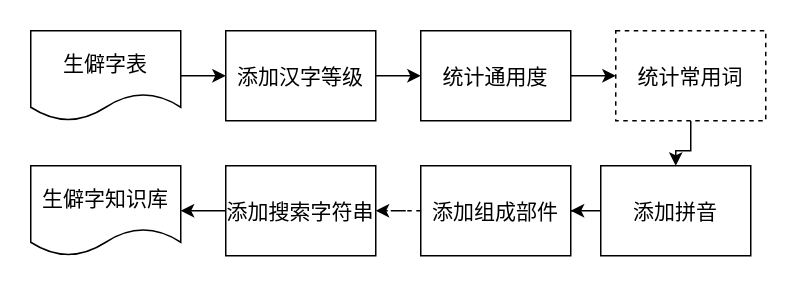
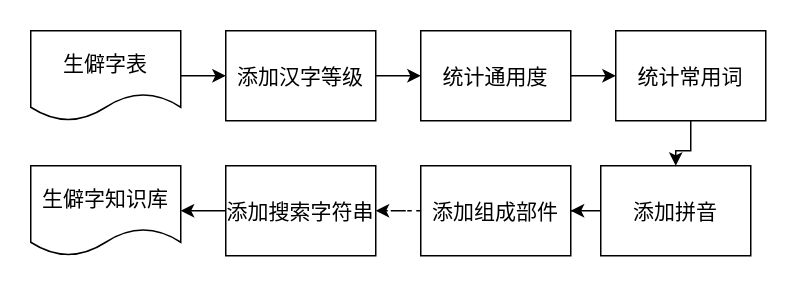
  <mxCell id="0" />
  <mxCell id="1" parent="0" />
  <mxCell id="2" value="" style="edgeStyle=orthogonalEdgeStyle;rounded=0;orthogonalLoop=1;jettySize=auto;fontSize=14;fontFamily=SimSun;" parent="1" source="3" target="7" edge="1"><mxGeometry relative="1" as="geometry" /></mxCell>
  <mxCell id="3" value="添加汉字等级" style="rounded=0;fontSize=14;fontFamily=SimSun;" parent="1" vertex="1"><mxGeometry x="150" y="20" width="100" height="60" as="geometry" /></mxCell>
  <mxCell id="4" value="" style="edgeStyle=orthogonalEdgeStyle;rounded=0;orthogonalLoop=1;jettySize=auto;fontSize=14;fontFamily=SimSun;" parent="1" source="5" target="11" edge="1"><mxGeometry relative="1" as="geometry" /></mxCell>
  <mxCell id="5" value="添加拼音" style="rounded=0;fontSize=14;fontFamily=SimSun;" parent="1" vertex="1"><mxGeometry x="400" y="110" width="100" height="60" as="geometry" /></mxCell>
  <mxCell id="6" value="" style="edgeStyle=orthogonalEdgeStyle;rounded=0;orthogonalLoop=1;jettySize=auto;fontSize=14;fontFamily=SimSun;" parent="1" source="7" target="9" edge="1"><mxGeometry relative="1" as="geometry" /></mxCell>
  <mxCell id="7" value="统计通用度" style="rounded=0;fontSize=14;fontFamily=SimSun;" parent="1" vertex="1"><mxGeometry x="280" y="20" width="100" height="60" as="geometry" /></mxCell>
  <mxCell id="8" value="" style="edgeStyle=orthogonalEdgeStyle;rounded=0;orthogonalLoop=1;jettySize=auto;fontSize=14;fontFamily=SimSun;" parent="1" source="9" target="5" edge="1"><mxGeometry relative="1" as="geometry" /></mxCell>
- <mxCell id="9" value="统计常用词" style="rounded=0;fontSize=14;fontFamily=SimSun;dashed=1;" parent="1" vertex="1"><mxGeometry x="410" y="20" width="100" height="60" as="geometry" /></mxCell>
+ <mxCell id="9" value="统计常用词" style="rounded=0;fontSize=14;fontFamily=SimSun;" parent="1" vertex="1"><mxGeometry x="410" y="20" width="100" height="60" as="geometry" /></mxCell>
  <mxCell id="10" value="" style="edgeStyle=orthogonalEdgeStyle;rounded=0;orthogonalLoop=1;jettySize=auto;fontSize=14;fontFamily=SimSun;dashed=1;" parent="1" source="11" target="13" edge="1"><mxGeometry relative="1" as="geometry" /></mxCell>
  <mxCell id="11" value="添加组成部件" style="rounded=0;fontSize=14;fontFamily=SimSun;" parent="1" vertex="1"><mxGeometry x="280" y="110" width="100" height="60" as="geometry" /></mxCell>
  <mxCell id="12" value="" style="edgeStyle=orthogonalEdgeStyle;rounded=0;orthogonalLoop=1;jettySize=auto;fontSize=14;fontFamily=SimSun;" parent="1" source="13" target="14" edge="1"><mxGeometry relative="1" as="geometry" /></mxCell>
  <mxCell id="13" value="添加搜索字符串" style="rounded=0;fontSize=14;fontFamily=SimSun;" parent="1" vertex="1"><mxGeometry x="150" y="110" width="100" height="60" as="geometry" /></mxCell>
  <mxCell id="14" value="生僻字知识库" style="shape=document;boundedLbl=1;fontSize=14;fontFamily=SimSun;" parent="1" vertex="1"><mxGeometry x="20" y="110" width="100" height="60" as="geometry" /></mxCell>
  <mxCell id="15" value="" style="edgeStyle=orthogonalEdgeStyle;rounded=0;orthogonalLoop=1;jettySize=auto;fontSize=14;fontFamily=SimSun;" parent="1" source="16" target="3" edge="1"><mxGeometry relative="1" as="geometry" /></mxCell>
  <mxCell id="16" value="生僻字表" style="shape=document;boundedLbl=1;fontSize=14;fontFamily=SimSun;" parent="1" vertex="1"><mxGeometry x="20" y="20" width="100" height="60" as="geometry" /></mxCell>
